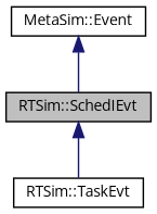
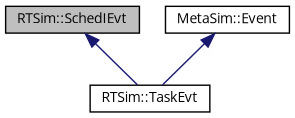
  digraph {
    fontname="Open Sans"
    node [color=black fillcolor=white fontname="Open Sans" fontsize=10 shape=record style=filled]
    edge [color=midnightblue dir=back fontname="Open Sans" fontsize=10 labelfontname=Helvetica labelfontsize=10 style=solid]
    n1 [fillcolor=grey75 fontcolor=black height=0.2 label="RTSim::SchedIEvt" width=0.4]
    n2 [height=0.2 label="RTSim::TaskEvt" width=0.4]
    n3 [height=0.2 label="MetaSim::Event" width=0.4]
    n1 -> n2
-   n3 -> n1
+   n3 -> n2
  }
